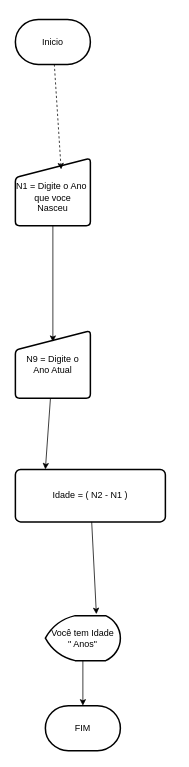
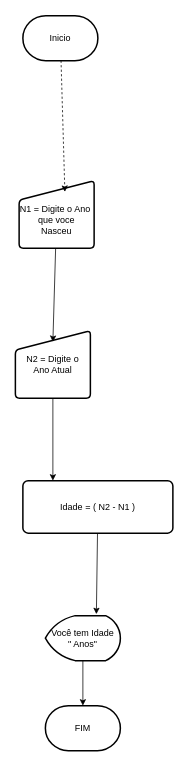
  <mxCell id="0" />
  <mxCell id="1" parent="0" />
- <mxCell id="2" value="Inicio" style="strokeWidth=2;html=1;shape=mxgraph.flowchart.terminator;whiteSpace=wrap;" parent="1" vertex="1"><mxGeometry x="20" y="25" width="100" height="60" as="geometry" /></mxCell>
- <mxCell id="3" value="&lt;div&gt;&lt;br&gt;&lt;/div&gt;N1 = Digite o Ano&amp;nbsp;&lt;div&gt;que voce&lt;/div&gt;&lt;div&gt;Nasceu&lt;/div&gt;" style="html=1;strokeWidth=2;shape=manualInput;whiteSpace=wrap;rounded=1;size=26;arcSize=11;" parent="1" vertex="1"><mxGeometry x="20" y="210" width="100" height="90" as="geometry" /></mxCell>
+ <mxCell id="2" value="Inicio" style="strokeWidth=2;html=1;shape=mxgraph.flowchart.terminator;whiteSpace=wrap;" parent="1" vertex="1"><mxGeometry x="30" y="20" width="100" height="60" as="geometry" /></mxCell>
+ <mxCell id="3" value="&lt;div&gt;&lt;br&gt;&lt;/div&gt;N1 = Digite o Ano&amp;nbsp;&lt;div&gt;que voce&lt;/div&gt;&lt;div&gt;Nasceu&lt;/div&gt;" style="html=1;strokeWidth=2;shape=manualInput;whiteSpace=wrap;rounded=1;size=26;arcSize=11;" parent="1" vertex="1"><mxGeometry x="25" y="240" width="100" height="90" as="geometry" /></mxCell>
  <mxCell id="4" style="edgeStyle=none;html=1;entryX=0.61;entryY=0.167;entryDx=0;entryDy=0;entryPerimeter=0;dashed=1;" parent="1" source="2" target="3" edge="1"><mxGeometry relative="1" as="geometry" /></mxCell>
- <mxCell id="5" value="N9 = Digite o&lt;div&gt;Ano Atual&lt;/div&gt;" style="html=1;strokeWidth=2;shape=manualInput;whiteSpace=wrap;rounded=1;size=26;arcSize=11;" parent="1" vertex="1"><mxGeometry x="20" y="440" width="100" height="90" as="geometry" /></mxCell>
+ <mxCell id="5" value="N2 = Digite o&lt;div&gt;Ano Atual&lt;/div&gt;" style="html=1;strokeWidth=2;shape=manualInput;whiteSpace=wrap;rounded=1;size=26;arcSize=11;" parent="1" vertex="1"><mxGeometry x="20" y="440" width="100" height="90" as="geometry" /></mxCell>
  <mxCell id="6" style="edgeStyle=none;html=1;entryX=0.5;entryY=0.167;entryDx=0;entryDy=0;entryPerimeter=0;" parent="1" source="3" target="5" edge="1"><mxGeometry relative="1" as="geometry" /></mxCell>
- <mxCell id="7" value="Idade = ( N2 - N1 )" style="rounded=1;whiteSpace=wrap;html=1;absoluteArcSize=1;arcSize=14;strokeWidth=2;" parent="1" vertex="1"><mxGeometry x="20" y="625" width="200" height="70" as="geometry" /></mxCell>
+ <mxCell id="7" value="Idade = ( N2 - N1 )" style="rounded=1;whiteSpace=wrap;html=1;absoluteArcSize=1;arcSize=14;strokeWidth=2;" parent="1" vertex="1"><mxGeometry x="30" y="640" width="200" height="70" as="geometry" /></mxCell>
  <mxCell id="8" style="edgeStyle=none;html=1;entryX=0.2;entryY=0;entryDx=0;entryDy=0;entryPerimeter=0;" parent="1" source="5" target="7" edge="1"><mxGeometry relative="1" as="geometry" /></mxCell>
  <mxCell id="9" value="Você tem Idade&lt;div&gt;&quot; Anos&quot;&lt;/div&gt;" style="strokeWidth=2;html=1;shape=mxgraph.flowchart.display;whiteSpace=wrap;" parent="1" vertex="1"><mxGeometry x="60" y="820" width="100" height="60" as="geometry" /></mxCell>
  <mxCell id="10" style="edgeStyle=none;html=1;entryX=0.68;entryY=-0.033;entryDx=0;entryDy=0;entryPerimeter=0;" parent="1" source="7" target="9" edge="1"><mxGeometry relative="1" as="geometry" /></mxCell>
  <mxCell id="11" value="FIM" style="strokeWidth=2;html=1;shape=mxgraph.flowchart.terminator;whiteSpace=wrap;" vertex="1" parent="1"><mxGeometry x="60" y="940" width="100" height="60" as="geometry" /></mxCell>
  <mxCell id="12" style="edgeStyle=none;html=1;entryX=0.5;entryY=0;entryDx=0;entryDy=0;entryPerimeter=0;" edge="1" parent="1" source="9" target="11"><mxGeometry relative="1" as="geometry" /></mxCell>
